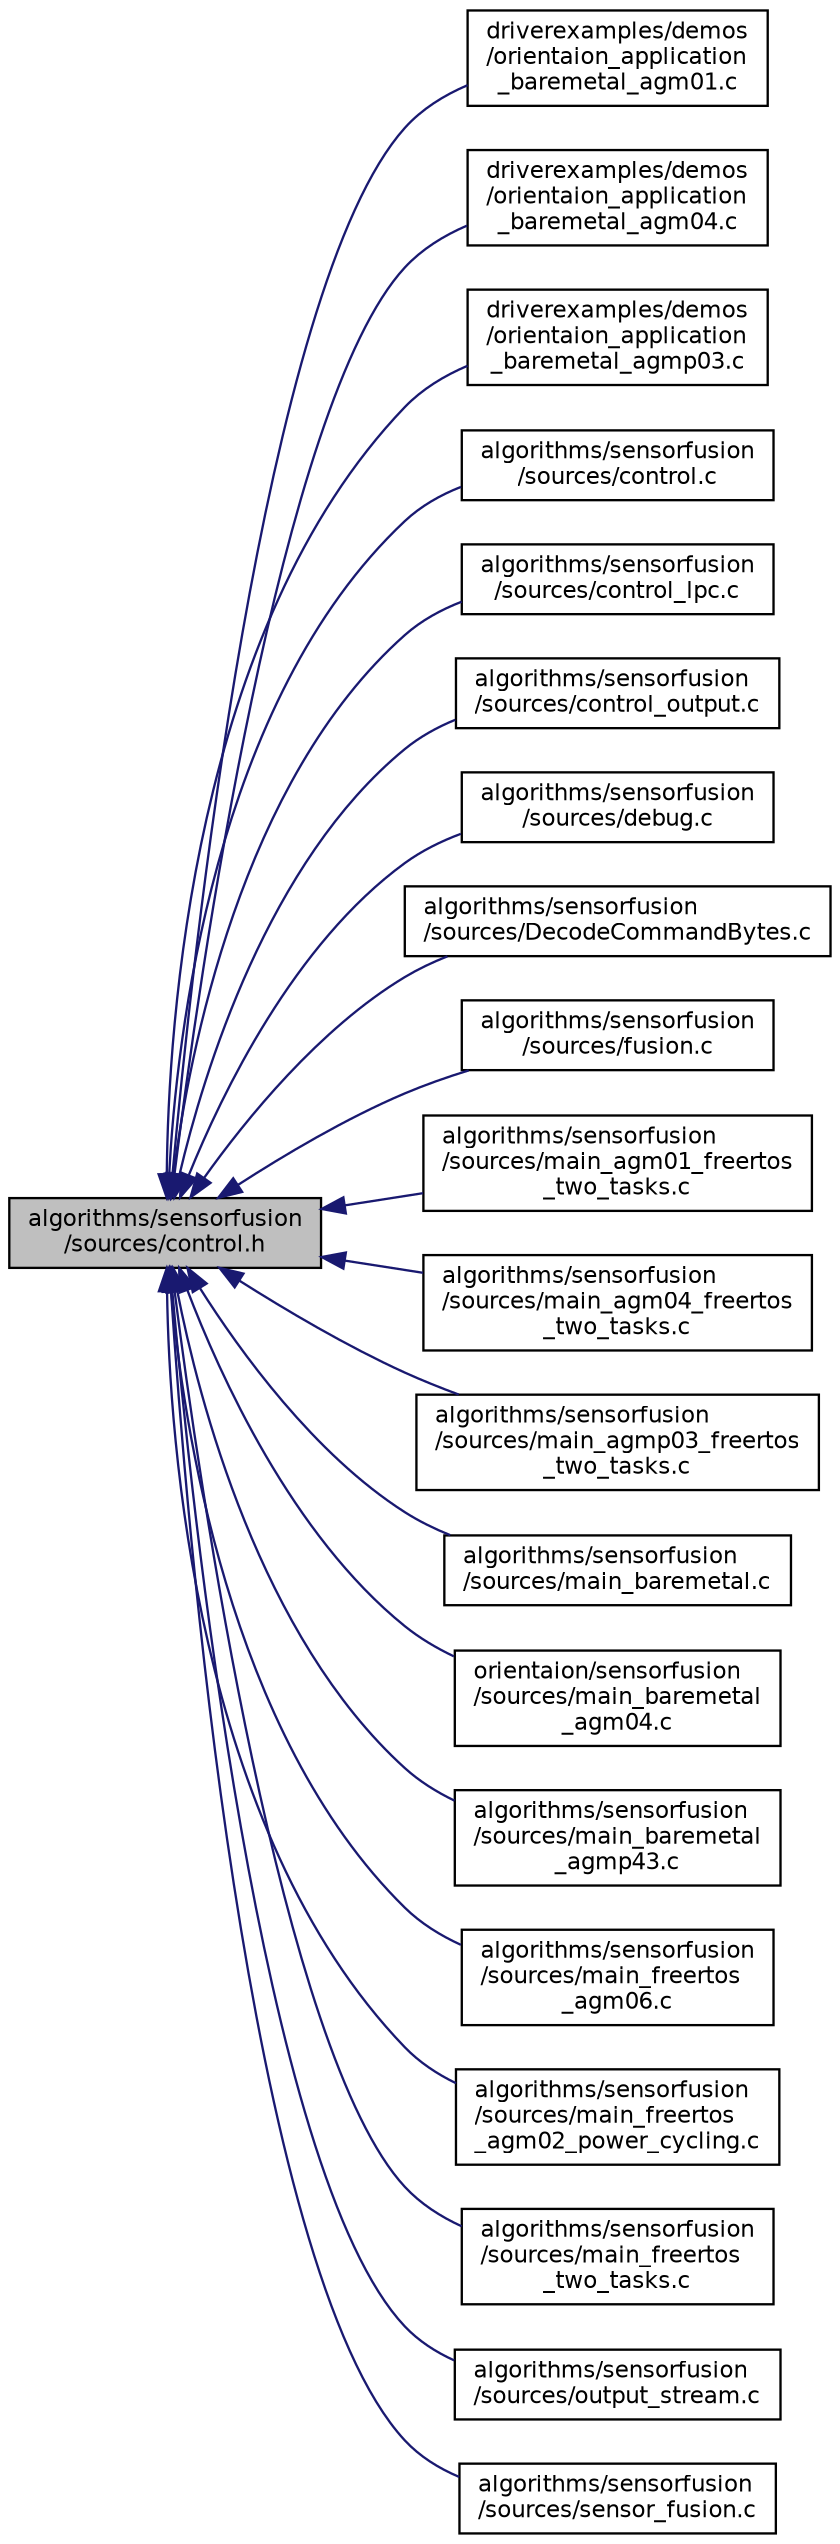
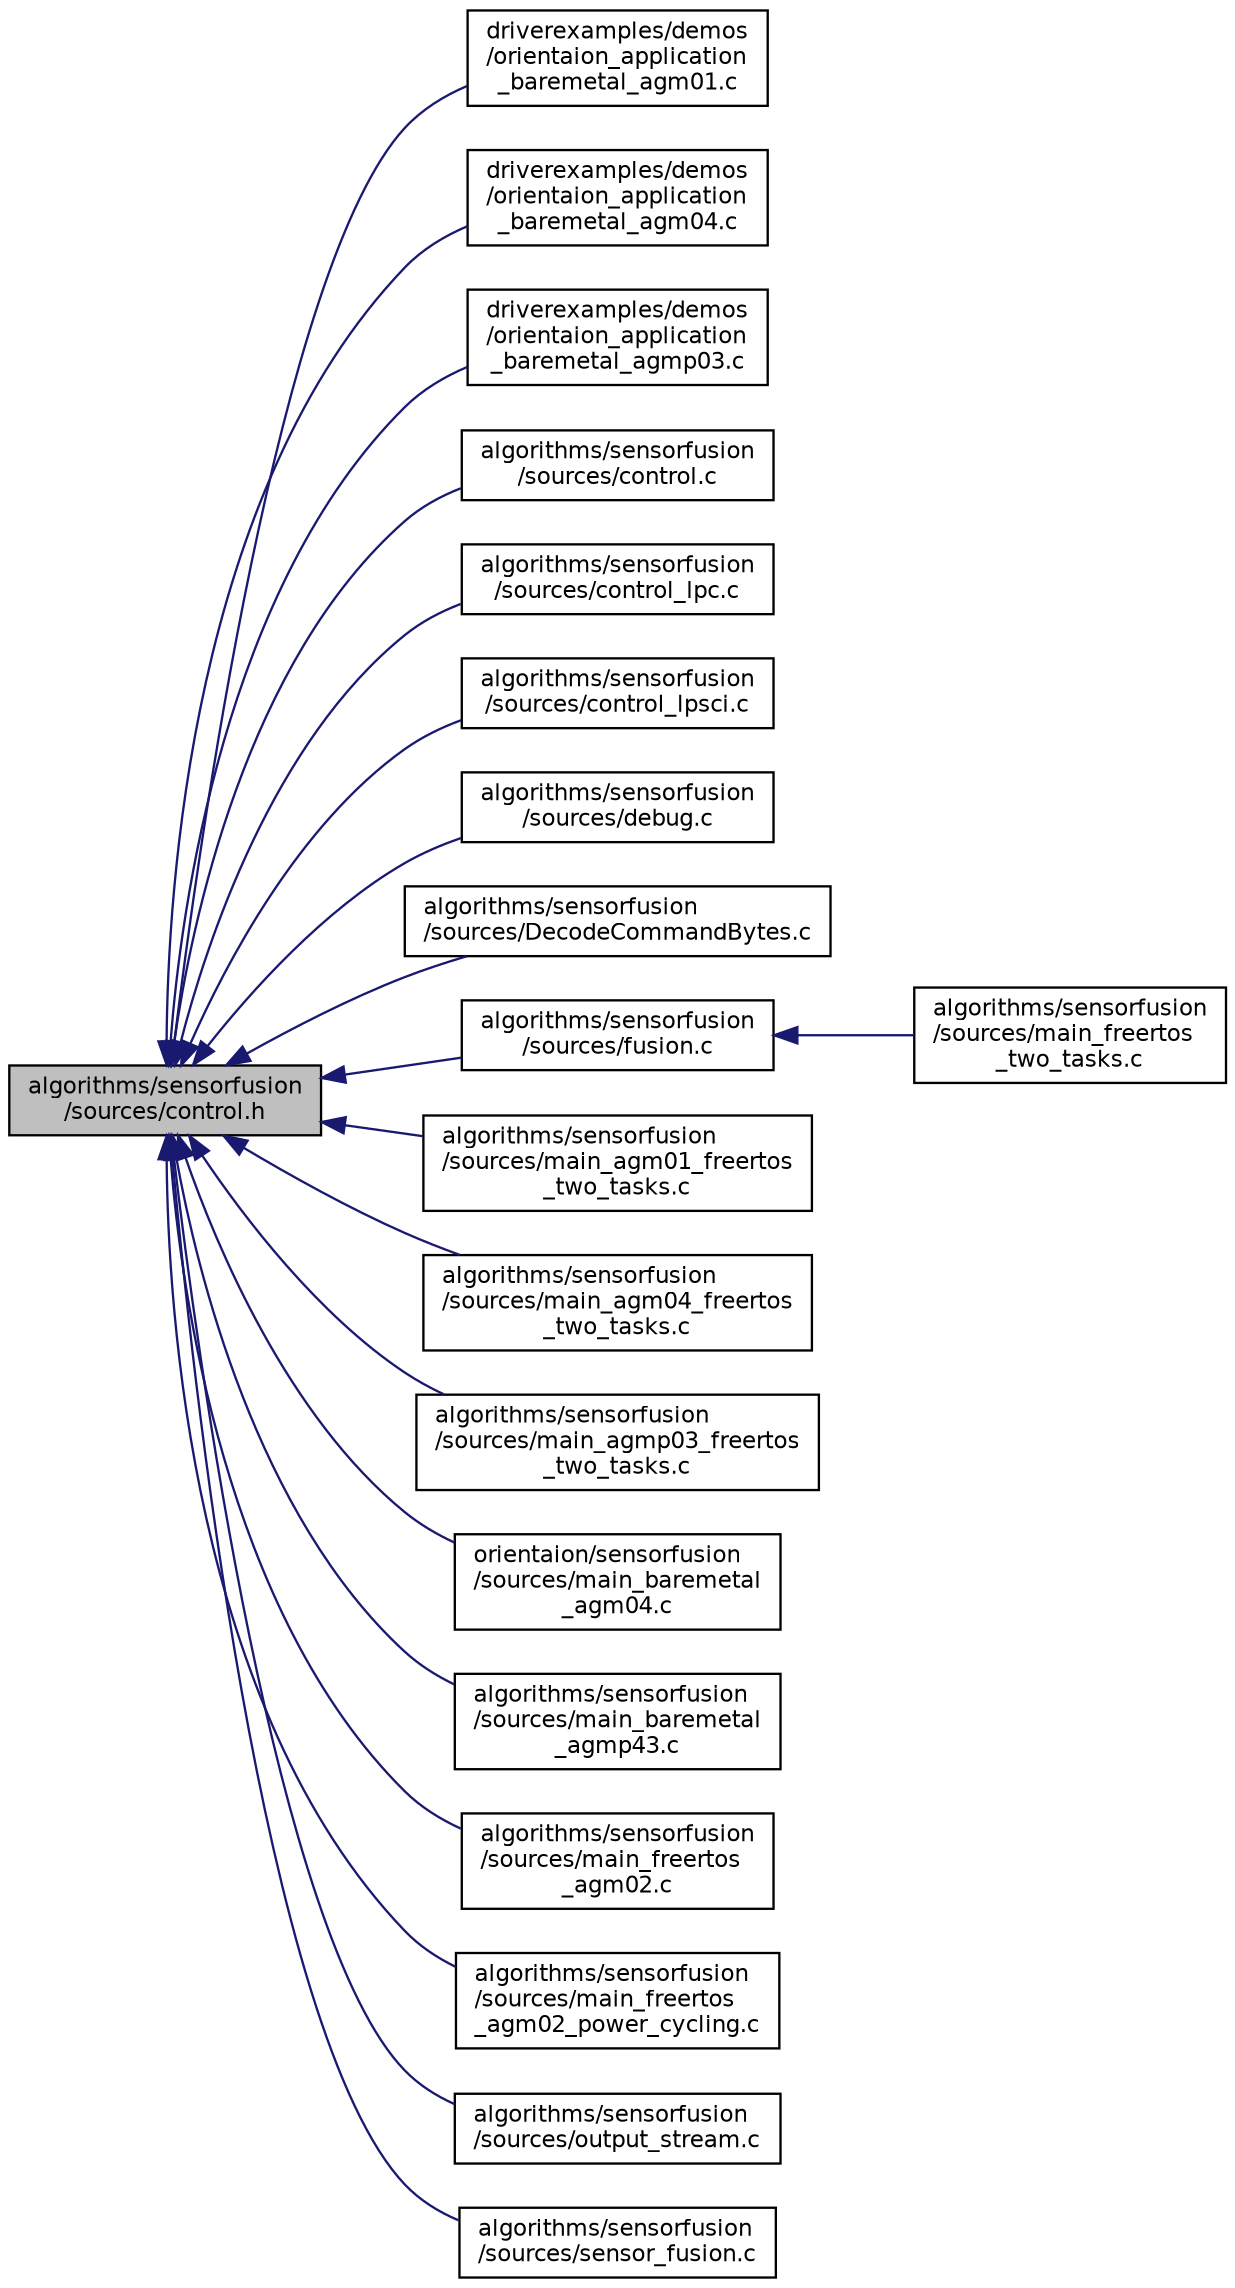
  digraph {
    rankdir=LR
    node [color=black fillcolor=white fontname=Helvetica fontsize=10 shape=record style=filled]
    edge [color=midnightblue dir=back fontname=Helvetica fontsize=10 labelfontname=Helvetica labelfontsize=10 style=solid]
    n1 [fillcolor=grey75 fontcolor=black height=0.2 label="algorithms/sensorfusion\l/sources/control.h" width=0.4]
    n2 [height=0.2 label="driverexamples/demos\l/orientaion_application\l_baremetal_agm01.c" width=0.4]
    n3 [height=0.2 label="driverexamples/demos\l/orientaion_application\l_baremetal_agm04.c" width=0.4]
    n4 [height=0.2 label="driverexamples/demos\l/orientaion_application\l_baremetal_agmp03.c" width=0.4]
    n5 [height=0.2 label="algorithms/sensorfusion\l/sources/control.c" width=0.4]
    n6 [height=0.2 label="algorithms/sensorfusion\l/sources/control_lpc.c" width=0.4]
-   n7 [height=0.2 label="algorithms/sensorfusion\l/sources/control_output.c" width=0.4]
+   n7 [height=0.2 label="algorithms/sensorfusion\l/sources/control_lpsci.c" width=0.4]
    n8 [height=0.2 label="algorithms/sensorfusion\l/sources/debug.c" width=0.4]
    n9 [height=0.2 label="algorithms/sensorfusion\l/sources/DecodeCommandBytes.c" width=0.4]
    n10 [height=0.2 label="algorithms/sensorfusion\l/sources/fusion.c" width=0.4]
    n11 [height=0.2 label="algorithms/sensorfusion\l/sources/main_agm01_freertos\l_two_tasks.c" width=0.4]
    n12 [height=0.2 label="algorithms/sensorfusion\l/sources/main_agm04_freertos\l_two_tasks.c" width=0.4]
    n13 [height=0.2 label="algorithms/sensorfusion\l/sources/main_agmp03_freertos\l_two_tasks.c" width=0.4]
-   n14 [height=0.2 label="algorithms/sensorfusion\l/sources/main_baremetal.c" width=0.4]
    n15 [height=0.2 label="orientaion/sensorfusion\l/sources/main_baremetal\l_agm04.c" width=0.4]
    n16 [height=0.2 label="algorithms/sensorfusion\l/sources/main_baremetal\l_agmp43.c" width=0.4]
-   n17 [height=0.2 label="algorithms/sensorfusion\l/sources/main_freertos\l_agm06.c" width=0.4]
+   n17 [height=0.2 label="algorithms/sensorfusion\l/sources/main_freertos\l_agm02.c" width=0.4]
    n18 [height=0.2 label="algorithms/sensorfusion\l/sources/main_freertos\l_agm02_power_cycling.c" width=0.4]
    n19 [height=0.2 label="algorithms/sensorfusion\l/sources/main_freertos\l_two_tasks.c" width=0.4]
    n20 [height=0.2 label="algorithms/sensorfusion\l/sources/output_stream.c" width=0.4]
    n21 [height=0.2 label="algorithms/sensorfusion\l/sources/sensor_fusion.c" width=0.4]
    n1 -> n2
    n1 -> n3
    n1 -> n4
    n1 -> n5
    n1 -> n6
    n1 -> n7
    n1 -> n8
    n1 -> n9
    n1 -> n10
    n1 -> n11
    n1 -> n12
    n1 -> n13
-   n1 -> n14
    n1 -> n15
    n1 -> n16
    n1 -> n17
    n1 -> n18
-   n1 -> n19
+   n10 -> n19
    n1 -> n20
    n1 -> n21
  }
